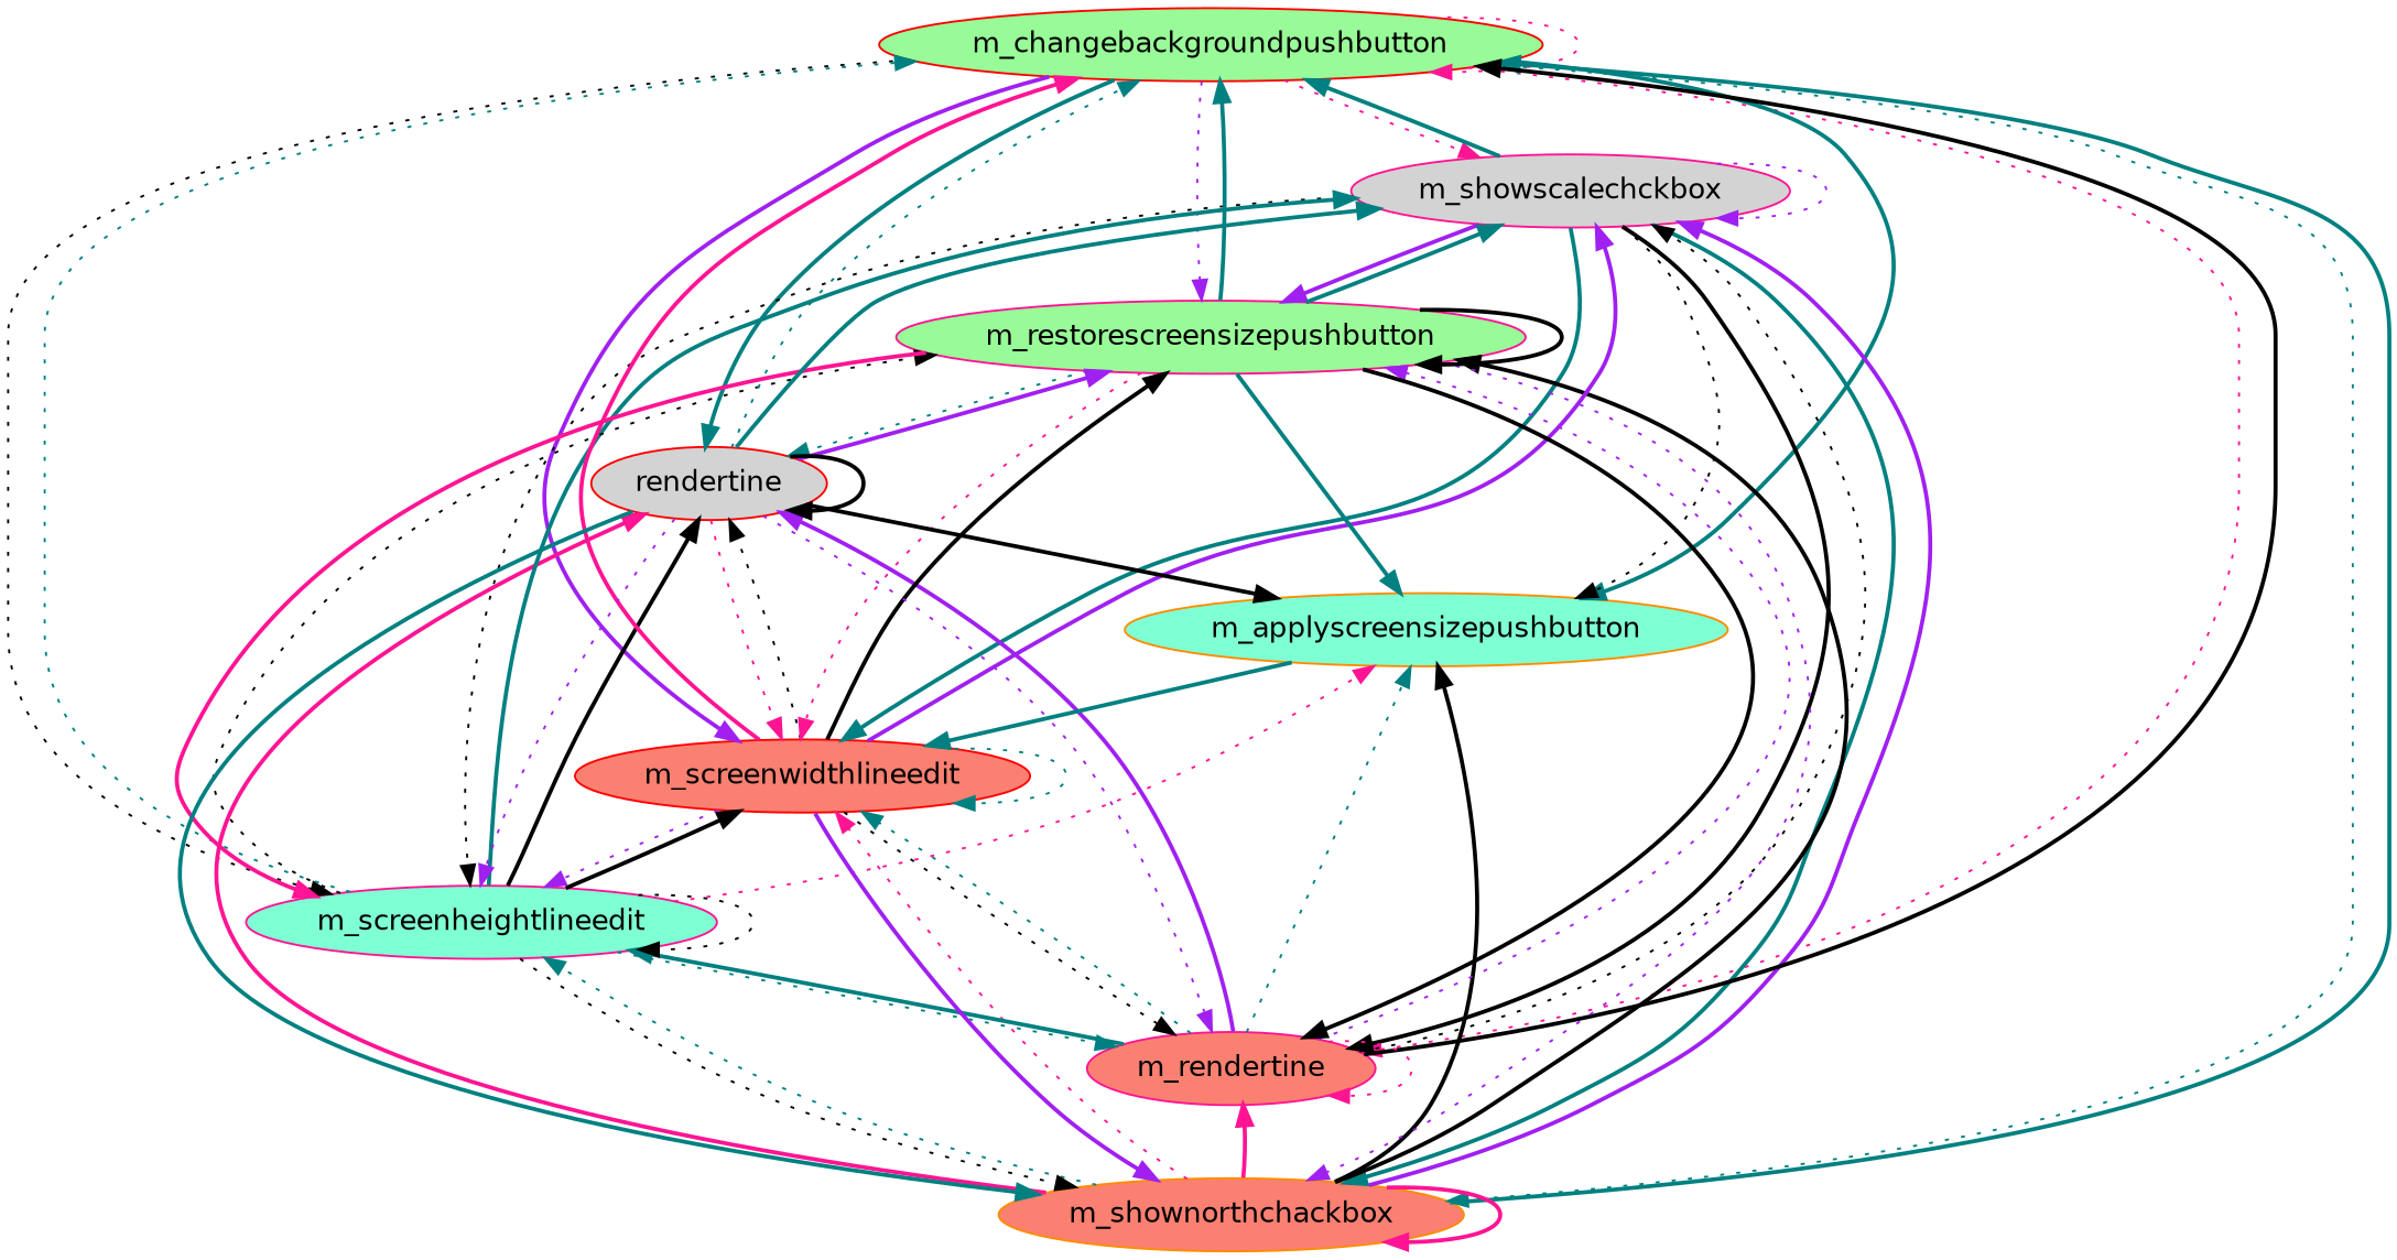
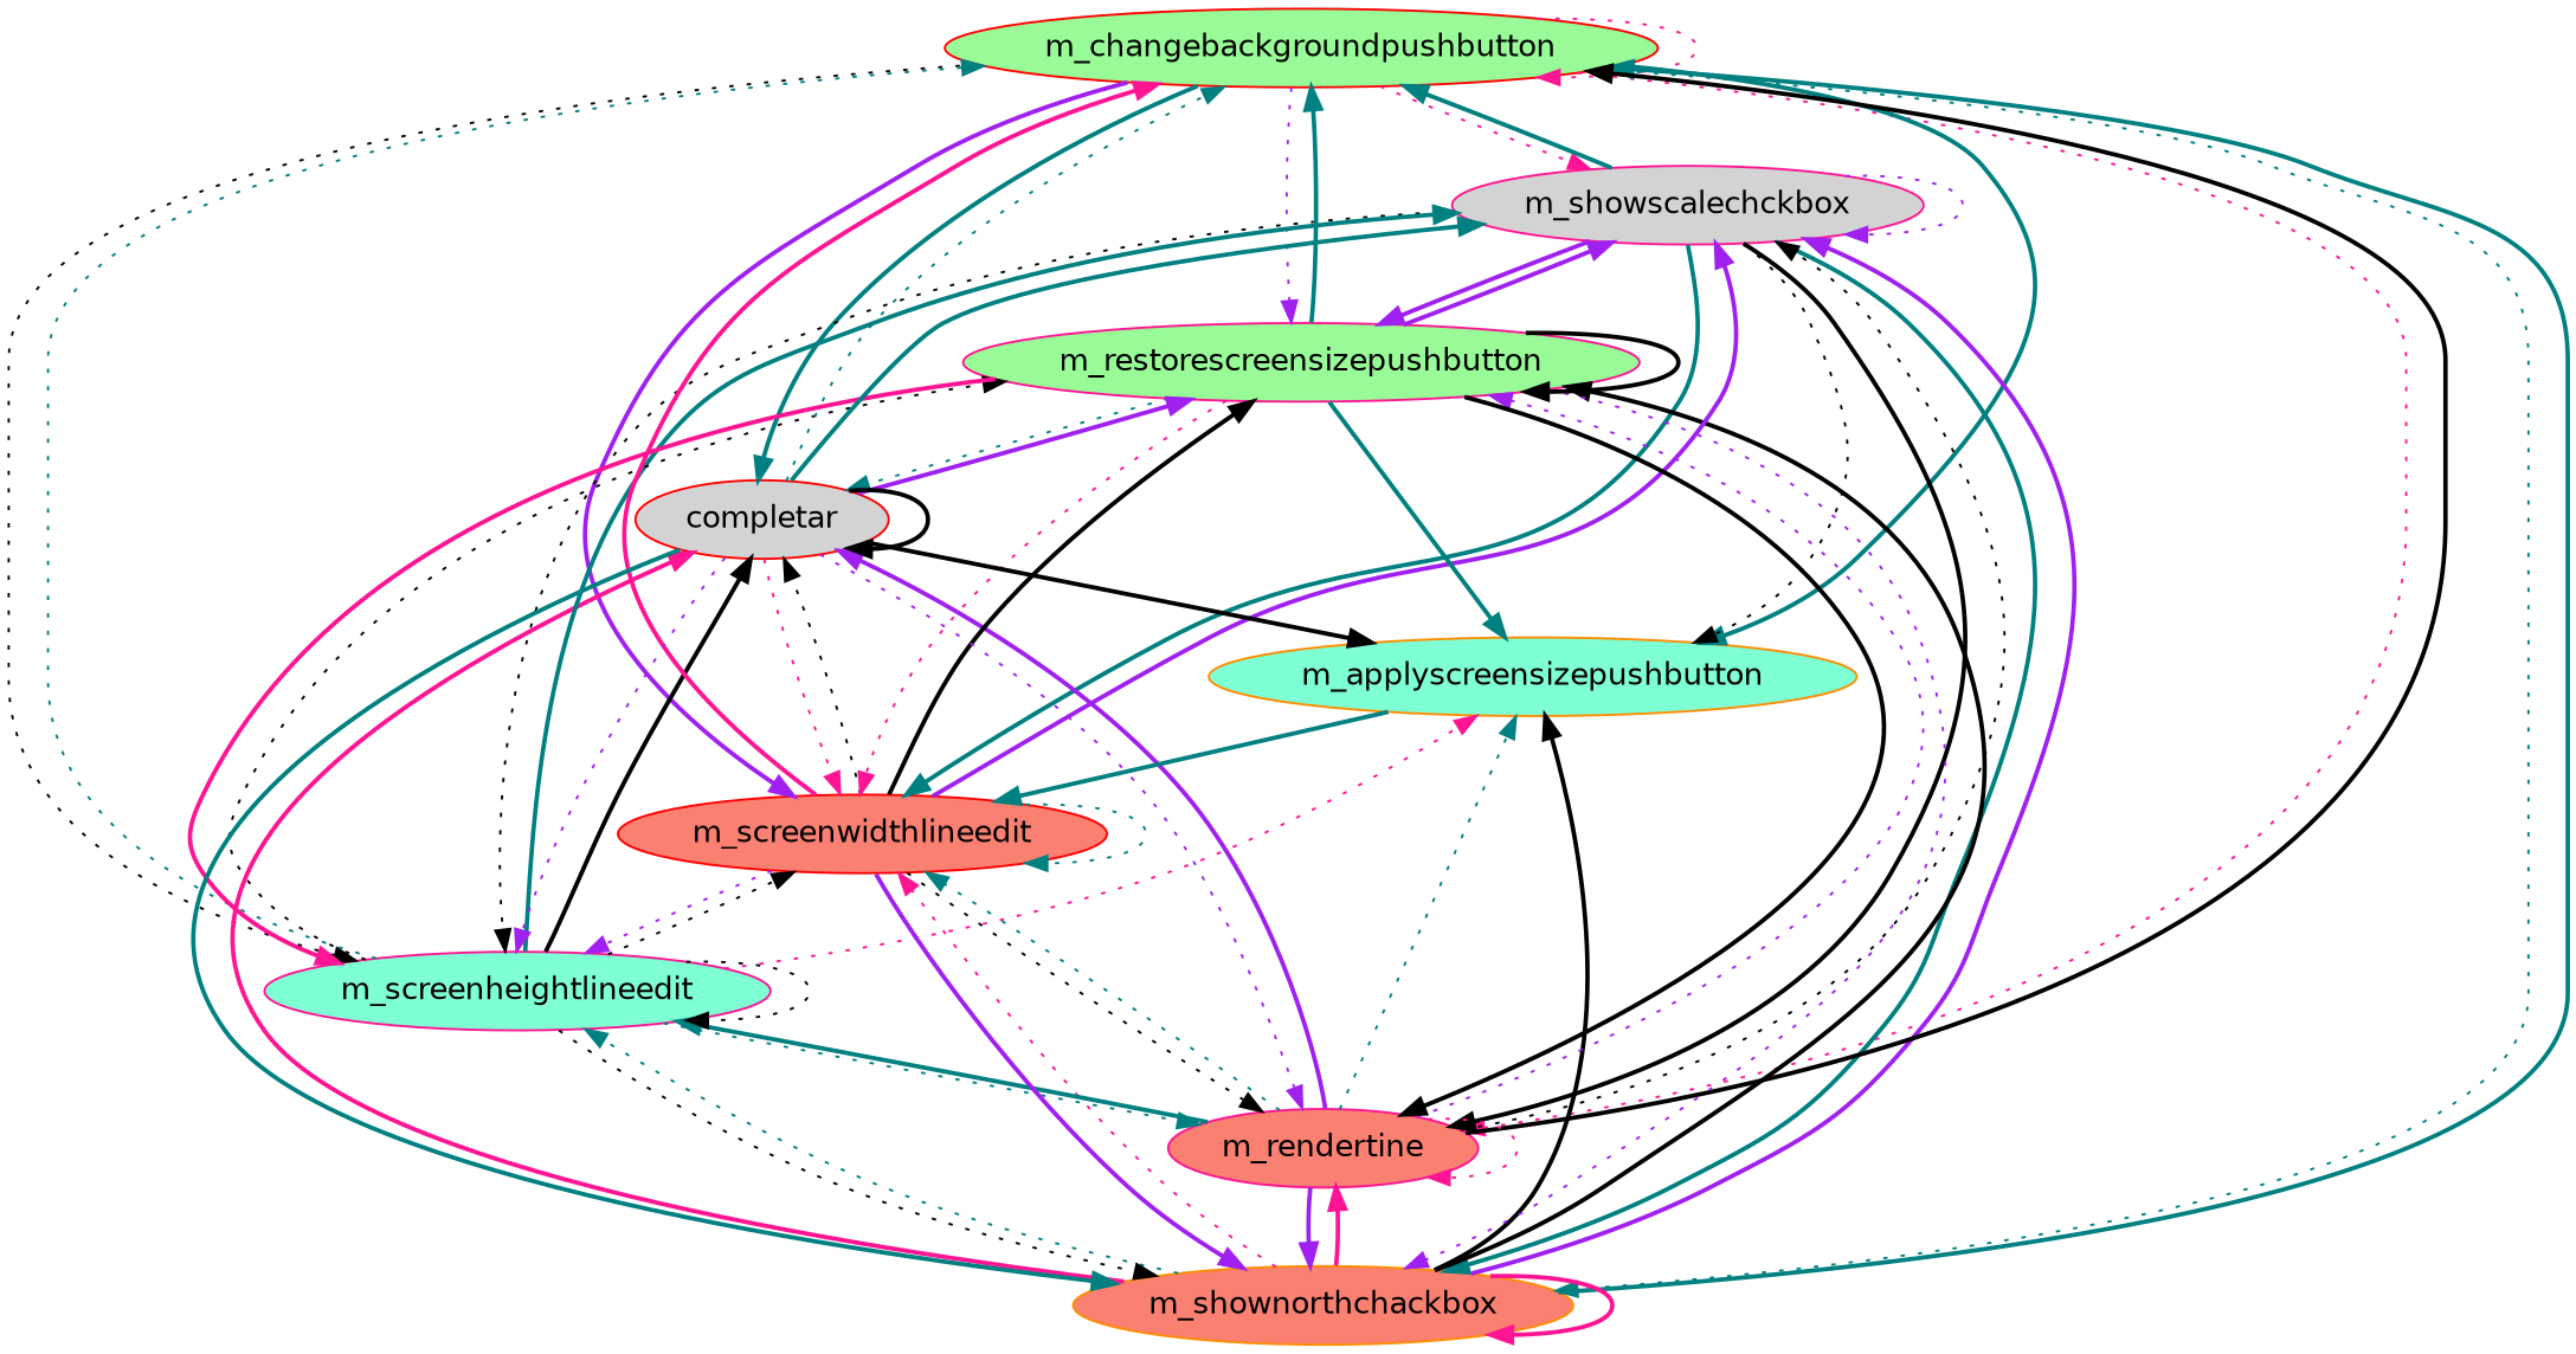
  strict digraph {
    fontname="DejaVu Sans"
    node [color=deeppink fillcolor=salmon fontname="DejaVu Sans" style=filled]
    edge [color=teal fontname="DejaVu Sans" style=bold]
    m_changebackgroundpushbutton [color=red fillcolor=palegreen]
    m_showscalechckbox [fillcolor=lightgrey]
    m_shownorthchackbox [color=darkorange]
    m_rendertine
    m_screenheightlineedit [fillcolor=aquamarine]
    m_screenwidthlineedit [color=red]
    m_applyscreensizepushbutton [color=darkorange fillcolor=aquamarine]
    m_restorescreensizepushbutton [fillcolor=palegreen]
-   completar [color=red fillcolor=lightgrey label=rendertine]
+   completar [color=red fillcolor=lightgrey]
    m_changebackgroundpushbutton -> m_changebackgroundpushbutton [color=deeppink style=dotted]
    m_changebackgroundpushbutton -> m_showscalechckbox [color=deeppink style=dotted]
    m_changebackgroundpushbutton -> m_shownorthchackbox [style=dotted]
    m_changebackgroundpushbutton -> m_rendertine [color=deeppink style=dotted]
    m_changebackgroundpushbutton -> m_screenheightlineedit [color=black style=dotted]
    m_changebackgroundpushbutton -> m_screenwidthlineedit [color=purple]
    m_changebackgroundpushbutton -> m_applyscreensizepushbutton
    m_changebackgroundpushbutton -> m_restorescreensizepushbutton [color=purple style=dotted]
    m_changebackgroundpushbutton -> completar
    m_showscalechckbox -> m_changebackgroundpushbutton
    m_showscalechckbox -> m_showscalechckbox [color=purple style=dotted]
    m_showscalechckbox -> m_shownorthchackbox
    m_showscalechckbox -> m_rendertine [color=black]
    m_showscalechckbox -> m_screenheightlineedit [color=black style=dotted]
    m_showscalechckbox -> m_screenwidthlineedit
    m_showscalechckbox -> m_applyscreensizepushbutton [color=black style=dotted]
    m_showscalechckbox -> m_restorescreensizepushbutton [color=purple]
    m_shownorthchackbox -> m_changebackgroundpushbutton
    m_shownorthchackbox -> m_showscalechckbox [color=purple]
    m_shownorthchackbox -> m_shownorthchackbox [color=deeppink]
    m_shownorthchackbox -> m_rendertine [color=deeppink]
    m_shownorthchackbox -> m_screenheightlineedit [style=dotted]
    m_shownorthchackbox -> m_screenwidthlineedit [color=deeppink style=dotted]
    m_shownorthchackbox -> m_applyscreensizepushbutton [color=black]
    m_shownorthchackbox -> m_restorescreensizepushbutton [color=black]
    m_shownorthchackbox -> completar [color=deeppink]
    m_rendertine -> m_changebackgroundpushbutton [color=black]
    m_rendertine -> m_showscalechckbox [color=black style=dotted]
+   m_rendertine -> m_shownorthchackbox [color=purple]
    m_rendertine -> m_rendertine [color=deeppink style=dotted]
    m_rendertine -> m_screenheightlineedit
    m_rendertine -> m_screenwidthlineedit [style=dotted]
    m_rendertine -> m_applyscreensizepushbutton [style=dotted]
    m_rendertine -> m_restorescreensizepushbutton [color=purple style=dotted]
    m_rendertine -> completar [color=purple]
    m_screenheightlineedit -> m_changebackgroundpushbutton [style=dotted]
    m_screenheightlineedit -> m_showscalechckbox
    m_screenheightlineedit -> m_shownorthchackbox [color=black style=dotted]
    m_screenheightlineedit -> m_rendertine [style=dotted]
    m_screenheightlineedit -> m_screenheightlineedit [color=black style=dotted]
-   m_screenheightlineedit -> m_screenwidthlineedit [color=black]
+   m_screenheightlineedit -> m_screenwidthlineedit [color=black style=dotted]
    m_screenheightlineedit -> m_applyscreensizepushbutton [color=deeppink style=dotted]
    m_screenheightlineedit -> m_restorescreensizepushbutton [color=black style=dotted]
    m_screenheightlineedit -> completar [color=black]
    m_screenwidthlineedit -> m_changebackgroundpushbutton [color=deeppink]
    m_screenwidthlineedit -> m_showscalechckbox [color=purple]
    m_screenwidthlineedit -> m_shownorthchackbox [color=purple]
    m_screenwidthlineedit -> m_rendertine [color=black style=dotted]
    m_screenwidthlineedit -> m_screenheightlineedit [color=purple style=dotted]
    m_screenwidthlineedit -> m_screenwidthlineedit [style=dotted]
    m_screenwidthlineedit -> m_restorescreensizepushbutton [color=black]
    m_screenwidthlineedit -> completar [color=black style=dotted]
    m_applyscreensizepushbutton -> m_screenwidthlineedit
    m_restorescreensizepushbutton -> m_changebackgroundpushbutton
-   m_restorescreensizepushbutton -> m_showscalechckbox
+   m_restorescreensizepushbutton -> m_showscalechckbox [color=purple]
    m_restorescreensizepushbutton -> m_shownorthchackbox [color=purple style=dotted]
    m_restorescreensizepushbutton -> m_rendertine [color=black]
    m_restorescreensizepushbutton -> m_screenheightlineedit [color=deeppink]
    m_restorescreensizepushbutton -> m_screenwidthlineedit [color=deeppink style=dotted]
    m_restorescreensizepushbutton -> m_applyscreensizepushbutton
    m_restorescreensizepushbutton -> m_restorescreensizepushbutton [color=black]
    m_restorescreensizepushbutton -> completar [style=dotted]
    completar -> m_changebackgroundpushbutton [style=dotted]
    completar -> m_showscalechckbox
    completar -> m_shownorthchackbox
    completar -> m_rendertine [color=purple style=dotted]
    completar -> m_screenheightlineedit [color=purple style=dotted]
    completar -> m_screenwidthlineedit [color=deeppink style=dotted]
    completar -> m_applyscreensizepushbutton [color=black]
    completar -> m_restorescreensizepushbutton [color=purple]
    completar -> completar [color=black]
  }
